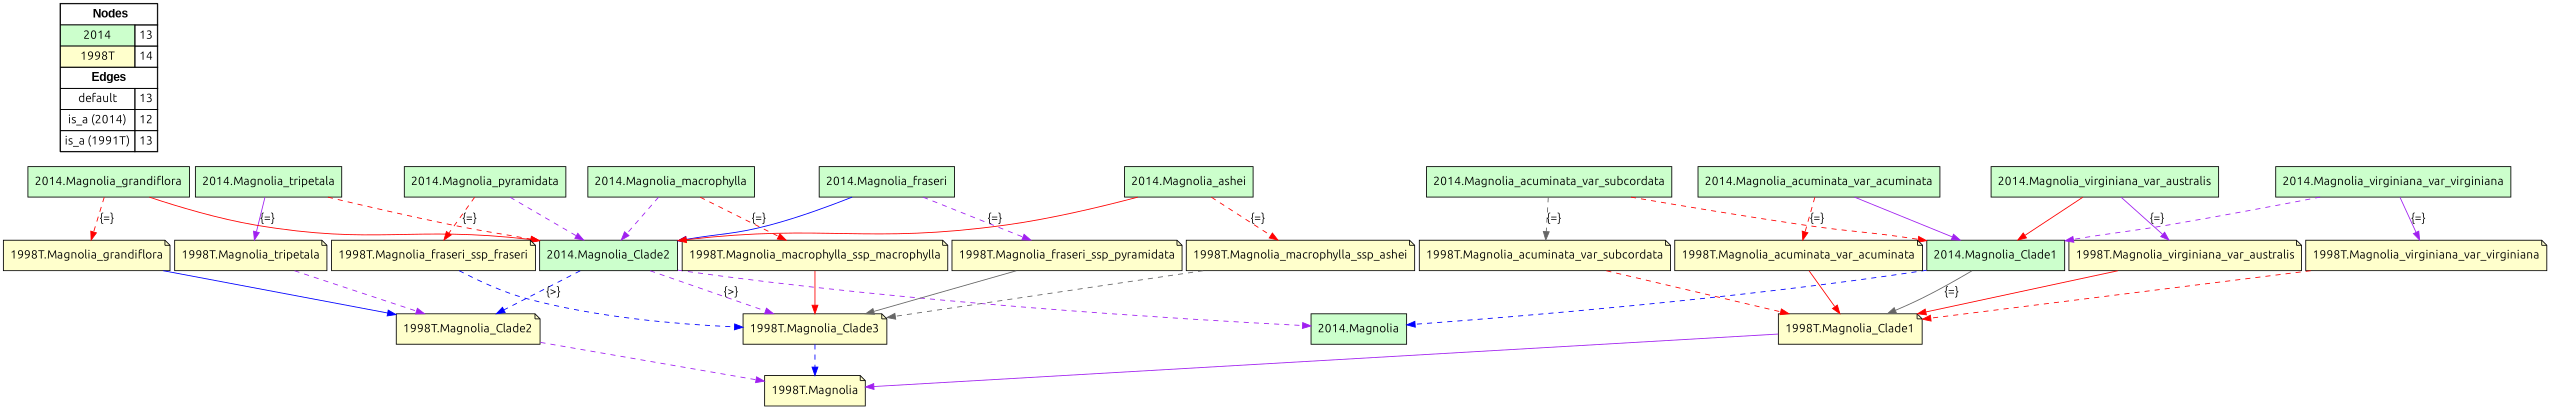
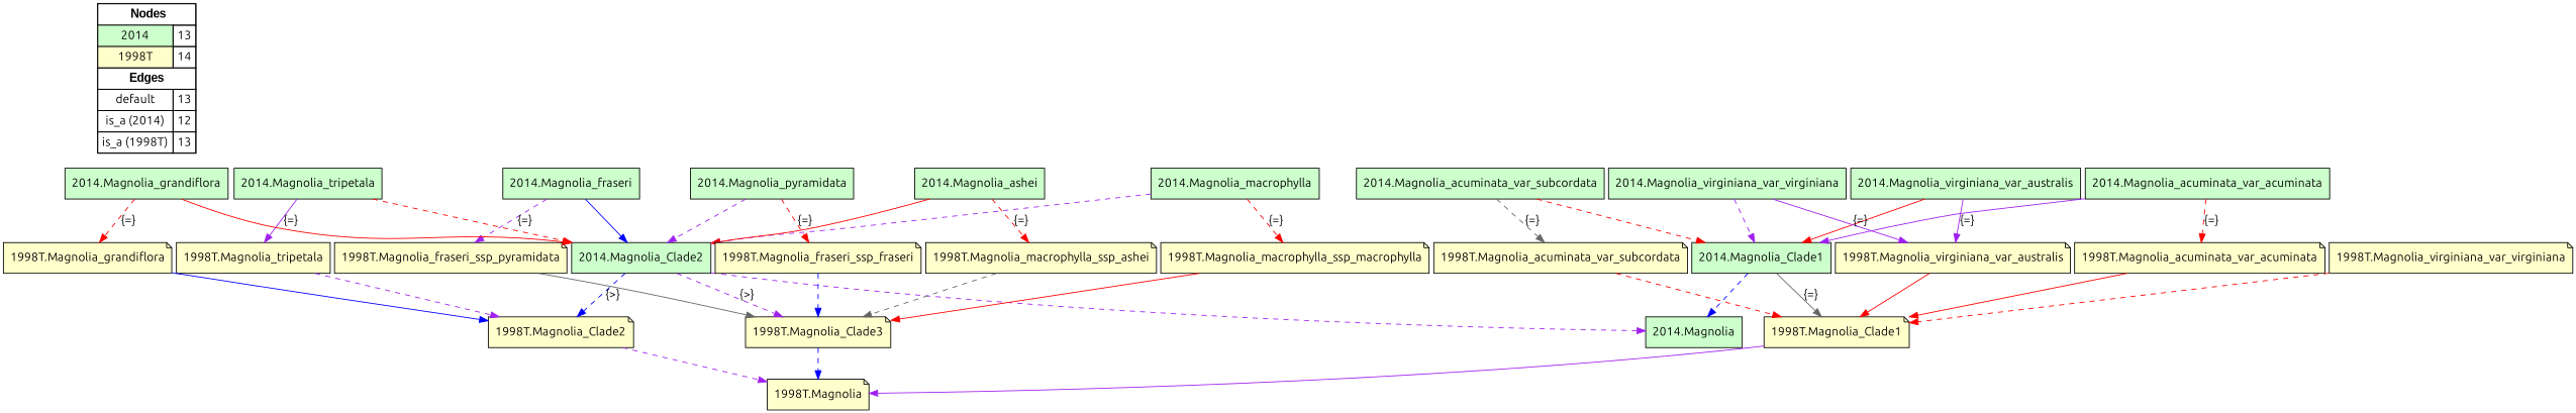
  digraph {
    fontname=Ubuntu
    rankdir=TB
    node [fillcolor="#FFFFCC" fontname=Ubuntu shape=box style=filled]
    edge [color=red constraint=true dir=forward fontname=Ubuntu penwidth=1 style=dashed]
-   n1 [fillcolor=white label=<   <TABLE BORDER="0" CELLBORDER="1" CELLSPACING="0" CELLPADDING="4">  <TR> <TD COLSPAN="2"><font face="Arial Black"> Nodes</font></TD> </TR>  <TR>   <TD bgcolor="#CCFFCC" fontname="helvetica">2014</TD>   <TD>13</TD>   </TR>  <TR>   <TD bgcolor="#FFFFCC" fontname="helvetica">1998T</TD>   <TD>14</TD>   </TR>  <TR> <TD COLSPAN="2"><font face = "Arial Black"> Edges </font></TD> </TR>  <TR>   <TD><font color ="#000000">default</font></TD><TD>13</TD> </TR> <TR>   <TD><font color ="#000000">is_a (2014)</font></TD><TD>12</TD> </TR> <TR>   <TD><font color ="#000000">is_a (1991T)</font></TD><TD>13</TD> </TR> </TABLE>   > margin=0]
+   n1 [fillcolor=white label=<   <TABLE BORDER="0" CELLBORDER="1" CELLSPACING="0" CELLPADDING="4">  <TR> <TD COLSPAN="2"><font face="Arial Black"> Nodes</font></TD> </TR>  <TR>   <TD bgcolor="#CCFFCC" fontname="helvetica">2014</TD>   <TD>13</TD>   </TR>  <TR>   <TD bgcolor="#FFFFCC" fontname="helvetica">1998T</TD>   <TD>14</TD>   </TR>  <TR> <TD COLSPAN="2"><font face = "Arial Black"> Edges </font></TD> </TR>  <TR>   <TD><font color ="#000000">default</font></TD><TD>13</TD> </TR> <TR>   <TD><font color ="#000000">is_a (2014)</font></TD><TD>12</TD> </TR> <TR>   <TD><font color ="#000000">is_a (1998T)</font></TD><TD>13</TD> </TR> </TABLE>   > margin=0]
    "2014.Magnolia_tripetala" [fillcolor="#CCFFCC"]
    "2014.Magnolia_Clade2" [fillcolor="#CCFFCC"]
-   "1998T.Magnolia_tripetala" [shape=note]
+   "1998T.Magnolia_tripetala"
    "2014.Magnolia" [fillcolor="#CCFFCC"]
    "1998T.Magnolia_Clade2" [shape=note]
    "1998T.Magnolia_Clade3" [shape=note]
    "2014.Magnolia_fraseri" [fillcolor="#CCFFCC"]
    "1998T.Magnolia_fraseri_ssp_pyramidata" [shape=note]
    "2014.Magnolia_acuminata_var_subcordata" [fillcolor="#CCFFCC"]
    "2014.Magnolia_Clade1" [fillcolor="#CCFFCC"]
    "1998T.Magnolia_acuminata_var_subcordata" [shape=note]
    "1998T.Magnolia_Clade1" [shape=note]
    "2014.Magnolia_grandiflora" [fillcolor="#CCFFCC"]
    "1998T.Magnolia_grandiflora" [shape=note]
    "2014.Magnolia_virginiana_var_australis" [fillcolor="#CCFFCC"]
    "1998T.Magnolia_virginiana_var_australis" [shape=note]
    "1998T.Magnolia" [shape=note]
    "2014.Magnolia_macrophylla" [fillcolor="#CCFFCC"]
    "1998T.Magnolia_macrophylla_ssp_macrophylla" [shape=note]
    "2014.Magnolia_ashei" [fillcolor="#CCFFCC"]
    "1998T.Magnolia_macrophylla_ssp_ashei" [shape=note]
    "2014.Magnolia_acuminata_var_acuminata" [fillcolor="#CCFFCC"]
    "1998T.Magnolia_acuminata_var_acuminata" [shape=note]
    "2014.Magnolia_virginiana_var_virginiana" [fillcolor="#CCFFCC"]
    "1998T.Magnolia_virginiana_var_virginiana" [shape=note]
    "2014.Magnolia_pyramidata" [fillcolor="#CCFFCC"]
    "1998T.Magnolia_fraseri_ssp_fraseri" [shape=note]
    subgraph sub_1 {
      rank=source
      n1
    }
    "2014.Magnolia_tripetala" -> "2014.Magnolia_Clade2"
    "2014.Magnolia_tripetala" -> "1998T.Magnolia_tripetala" [color=purple label="{=}" style=bold]
    "2014.Magnolia_Clade2" -> "2014.Magnolia" [color=purple]
    "2014.Magnolia_Clade2" -> "1998T.Magnolia_Clade2" [color=blue label="{>}"]
    "2014.Magnolia_Clade2" -> "1998T.Magnolia_Clade3" [color=purple label="{>}"]
    "1998T.Magnolia_tripetala" -> "1998T.Magnolia_Clade2" [color=purple]
    "1998T.Magnolia_Clade2" -> "1998T.Magnolia" [color=purple]
    "1998T.Magnolia_Clade3" -> "1998T.Magnolia" [color=blue]
    "2014.Magnolia_fraseri" -> "2014.Magnolia_Clade2" [color=blue style=bold]
    "2014.Magnolia_fraseri" -> "1998T.Magnolia_fraseri_ssp_pyramidata" [color=purple label="{=}"]
    "1998T.Magnolia_fraseri_ssp_pyramidata" -> "1998T.Magnolia_Clade3" [color=gray40 style=bold]
    "2014.Magnolia_acuminata_var_subcordata" -> "2014.Magnolia_Clade1"
    "2014.Magnolia_acuminata_var_subcordata" -> "1998T.Magnolia_acuminata_var_subcordata" [color=gray40 label="{=}"]
    "2014.Magnolia_Clade1" -> "2014.Magnolia" [color=blue]
    "2014.Magnolia_Clade1" -> "1998T.Magnolia_Clade1" [color=gray40 label="{=}" style=bold]
    "1998T.Magnolia_acuminata_var_subcordata" -> "1998T.Magnolia_Clade1"
    "1998T.Magnolia_Clade1" -> "1998T.Magnolia" [color=purple style=bold]
    "2014.Magnolia_grandiflora" -> "2014.Magnolia_Clade2" [style=bold]
    "2014.Magnolia_grandiflora" -> "1998T.Magnolia_grandiflora" [label="{=}"]
    "1998T.Magnolia_grandiflora" -> "1998T.Magnolia_Clade2" [color=blue style=bold]
    "2014.Magnolia_virginiana_var_australis" -> "2014.Magnolia_Clade1" [style=bold]
    "2014.Magnolia_virginiana_var_australis" -> "1998T.Magnolia_virginiana_var_australis" [color=purple label="{=}" style=bold]
    "1998T.Magnolia_virginiana_var_australis" -> "1998T.Magnolia_Clade1" [style=bold]
    "2014.Magnolia_macrophylla" -> "2014.Magnolia_Clade2" [color=purple]
    "2014.Magnolia_macrophylla" -> "1998T.Magnolia_macrophylla_ssp_macrophylla" [label="{=}"]
    "1998T.Magnolia_macrophylla_ssp_macrophylla" -> "1998T.Magnolia_Clade3" [style=bold]
    "2014.Magnolia_ashei" -> "2014.Magnolia_Clade2" [style=bold]
    "2014.Magnolia_ashei" -> "1998T.Magnolia_macrophylla_ssp_ashei" [label="{=}"]
    "1998T.Magnolia_macrophylla_ssp_ashei" -> "1998T.Magnolia_Clade3" [color=gray40]
    "2014.Magnolia_acuminata_var_acuminata" -> "2014.Magnolia_Clade1" [color=purple style=bold]
    "2014.Magnolia_acuminata_var_acuminata" -> "1998T.Magnolia_acuminata_var_acuminata" [label="{=}"]
    "1998T.Magnolia_acuminata_var_acuminata" -> "1998T.Magnolia_Clade1" [style=bold]
    "2014.Magnolia_virginiana_var_virginiana" -> "2014.Magnolia_Clade1" [color=purple]
-   "2014.Magnolia_virginiana_var_virginiana" -> "1998T.Magnolia_virginiana_var_virginiana" [color=purple label="{=}" style=bold]
+   "2014.Magnolia_virginiana_var_virginiana" -> "1998T.Magnolia_virginiana_var_australis" [color=purple label="{=}" style=bold]
    "1998T.Magnolia_virginiana_var_virginiana" -> "1998T.Magnolia_Clade1"
    "2014.Magnolia_pyramidata" -> "2014.Magnolia_Clade2" [color=purple]
    "2014.Magnolia_pyramidata" -> "1998T.Magnolia_fraseri_ssp_fraseri" [label="{=}"]
    "1998T.Magnolia_fraseri_ssp_fraseri" -> "1998T.Magnolia_Clade3" [color=blue]
  }
